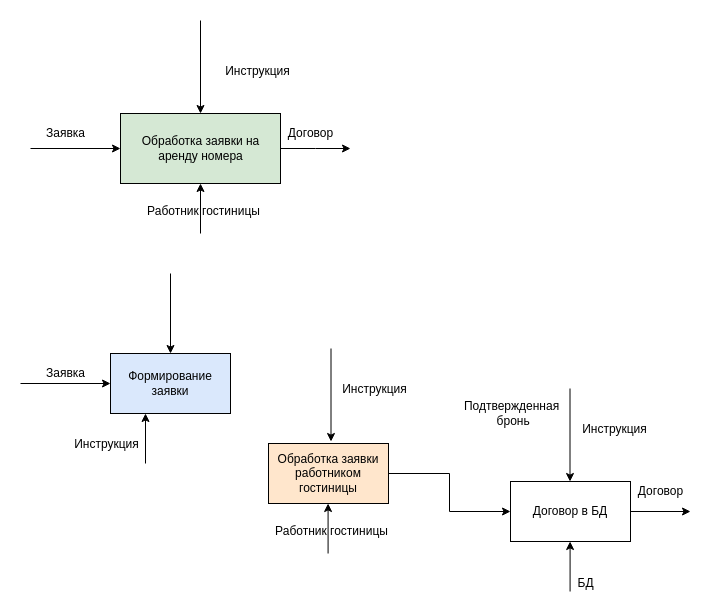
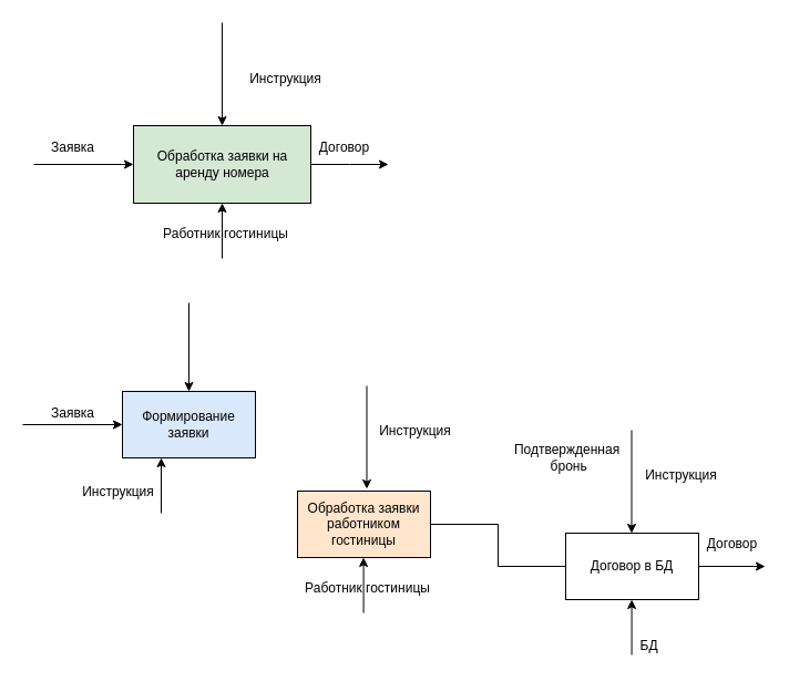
  <mxCell id="0" />
  <mxCell id="1" parent="0" />
  <mxCell id="2" style="edgeStyle=orthogonalEdgeStyle;rounded=0;orthogonalLoop=1;jettySize=auto;html=1;" edge="1" parent="1" source="3"><mxGeometry relative="1" as="geometry"><mxPoint x="350" y="148" as="targetPoint" /></mxGeometry></mxCell>
  <mxCell id="3" value="Обработка заявки на &lt;br&gt;аренду номера" style="html=1;strokeColor=#000000;fillColor=#d5e8d4;" vertex="1" parent="1"><mxGeometry x="120" y="113" width="160" height="70" as="geometry" /></mxCell>
  <mxCell id="4" value="" style="endArrow=classic;html=1;rounded=0;entryX=0;entryY=0.5;entryDx=0;entryDy=0;" edge="1" parent="1" target="3"><mxGeometry width="50" height="50" relative="1" as="geometry"><mxPoint x="30" y="148" as="sourcePoint" /><mxPoint x="40" y="133" as="targetPoint" /></mxGeometry></mxCell>
  <mxCell id="5" value="Заявка" style="text;html=1;align=center;verticalAlign=middle;resizable=0;points=[];autosize=1;strokeColor=none;fillColor=none;" vertex="1" parent="1"><mxGeometry x="40" y="123" width="50" height="20" as="geometry" /></mxCell>
  <mxCell id="6" value="Договор" style="text;html=1;align=center;verticalAlign=middle;resizable=0;points=[];autosize=1;strokeColor=none;fillColor=none;" vertex="1" parent="1"><mxGeometry x="280" y="123" width="60" height="20" as="geometry" /></mxCell>
  <mxCell id="7" value="" style="endArrow=classic;html=1;rounded=0;entryX=0.5;entryY=1;entryDx=0;entryDy=0;" edge="1" parent="1" target="3"><mxGeometry width="50" height="50" relative="1" as="geometry"><mxPoint x="200" y="233" as="sourcePoint" /><mxPoint x="230" y="213" as="targetPoint" /></mxGeometry></mxCell>
  <mxCell id="8" value="Работник гостиницы" style="text;html=1;align=center;verticalAlign=middle;resizable=0;points=[];autosize=1;strokeColor=none;fillColor=none;" vertex="1" parent="1"><mxGeometry x="138" y="201" width="130" height="20" as="geometry" /></mxCell>
  <mxCell id="9" value="Формирование&lt;br&gt;заявки" style="rounded=0;whiteSpace=wrap;html=1;strokeColor=#000000;fillColor=#dae8fc;" vertex="1" parent="1"><mxGeometry x="110" y="353" width="120" height="60" as="geometry" /></mxCell>
  <mxCell id="10" value="Заявка" style="text;html=1;align=center;verticalAlign=middle;resizable=0;points=[];autosize=1;strokeColor=none;fillColor=none;" vertex="1" parent="1"><mxGeometry x="40" y="363" width="50" height="20" as="geometry" /></mxCell>
  <mxCell id="11" value="" style="endArrow=classic;html=1;rounded=0;entryX=0;entryY=0.5;entryDx=0;entryDy=0;" edge="1" parent="1"><mxGeometry width="50" height="50" relative="1" as="geometry"><mxPoint x="20" y="383" as="sourcePoint" /><mxPoint x="110" y="383" as="targetPoint" /></mxGeometry></mxCell>
  <mxCell id="12" value="" style="endArrow=classic;html=1;rounded=0;entryX=0.5;entryY=0;entryDx=0;entryDy=0;" edge="1" parent="1" target="9"><mxGeometry width="50" height="50" relative="1" as="geometry"><mxPoint x="170" y="273" as="sourcePoint" /><mxPoint x="300" y="283" as="targetPoint" /></mxGeometry></mxCell>
- <mxCell id="13" style="edgeStyle=orthogonalEdgeStyle;rounded=0;orthogonalLoop=1;jettySize=auto;html=1;entryX=0;entryY=0.5;entryDx=0;entryDy=0;" edge="1" parent="1" source="14" target="17"><mxGeometry relative="1" as="geometry" /></mxCell>
+ <mxCell id="13" style="edgeStyle=orthogonalEdgeStyle;rounded=0;orthogonalLoop=1;jettySize=auto;html=1;entryX=0;entryY=0.5;entryDx=0;entryDy=0;endArrow=none;" edge="1" parent="1" source="14" target="17"><mxGeometry relative="1" as="geometry" /></mxCell>
  <mxCell id="14" value="Обработка заявки&lt;br&gt;работником гостиницы" style="rounded=0;whiteSpace=wrap;html=1;strokeColor=#000000;fillColor=#ffe6cc;" vertex="1" parent="1"><mxGeometry x="268" y="443" width="120" height="60" as="geometry" /></mxCell>
  <mxCell id="15" value="Работник гостиницы" style="text;html=1;align=center;verticalAlign=middle;resizable=0;points=[];autosize=1;strokeColor=none;fillColor=none;" vertex="1" parent="1"><mxGeometry x="266" y="521" width="130" height="20" as="geometry" /></mxCell>
  <mxCell id="16" value="" style="endArrow=classic;html=1;rounded=0;entryX=0.5;entryY=1;entryDx=0;entryDy=0;" edge="1" parent="1"><mxGeometry width="50" height="50" relative="1" as="geometry"><mxPoint x="327.58" y="553" as="sourcePoint" /><mxPoint x="327.58" y="503" as="targetPoint" /></mxGeometry></mxCell>
  <mxCell id="17" value="Договор в БД" style="rounded=0;whiteSpace=wrap;html=1;strokeColor=#000000;" vertex="1" parent="1"><mxGeometry x="510" y="481" width="120" height="60" as="geometry" /></mxCell>
  <mxCell id="18" value="Подтвержденная&lt;br&gt;&amp;nbsp;бронь" style="text;html=1;align=center;verticalAlign=middle;resizable=0;points=[];autosize=1;strokeColor=none;fillColor=none;" vertex="1" parent="1"><mxGeometry x="456" y="398" width="110" height="30" as="geometry" /></mxCell>
  <mxCell id="19" value="" style="endArrow=classic;html=1;rounded=0;entryX=0.5;entryY=1;entryDx=0;entryDy=0;" edge="1" parent="1"><mxGeometry width="50" height="50" relative="1" as="geometry"><mxPoint x="569.58" y="591" as="sourcePoint" /><mxPoint x="569.58" y="541" as="targetPoint" /></mxGeometry></mxCell>
  <mxCell id="20" value="БД" style="text;html=1;align=center;verticalAlign=middle;resizable=0;points=[];autosize=1;strokeColor=none;fillColor=none;" vertex="1" parent="1"><mxGeometry x="570" y="573" width="30" height="20" as="geometry" /></mxCell>
  <mxCell id="21" value="" style="endArrow=classic;html=1;rounded=0;exitX=1;exitY=0.5;exitDx=0;exitDy=0;" edge="1" parent="1" source="17"><mxGeometry width="50" height="50" relative="1" as="geometry"><mxPoint x="660" y="543" as="sourcePoint" /><mxPoint x="690" y="511" as="targetPoint" /></mxGeometry></mxCell>
  <mxCell id="22" value="Договор" style="text;html=1;align=center;verticalAlign=middle;resizable=0;points=[];autosize=1;strokeColor=none;fillColor=none;" vertex="1" parent="1"><mxGeometry x="630" y="481" width="60" height="20" as="geometry" /></mxCell>
  <mxCell id="23" value="" style="endArrow=classic;html=1;rounded=0;" edge="1" parent="1" target="3"><mxGeometry width="50" height="50" relative="1" as="geometry"><mxPoint x="200" y="20" as="sourcePoint" /><mxPoint x="228" y="20" as="targetPoint" /></mxGeometry></mxCell>
  <mxCell id="24" value="Инструкция" style="text;html=1;align=center;verticalAlign=middle;resizable=0;points=[];autosize=1;strokeColor=none;fillColor=none;" vertex="1" parent="1"><mxGeometry x="219" y="62" width="75" height="18" as="geometry" /></mxCell>
  <mxCell id="25" value="Инструкция" style="text;html=1;align=center;verticalAlign=middle;resizable=0;points=[];autosize=1;strokeColor=none;fillColor=none;" vertex="1" parent="1"><mxGeometry x="68" y="435" width="75" height="18" as="geometry" /></mxCell>
  <mxCell id="26" value="" style="endArrow=classic;html=1;rounded=0;entryX=0.5;entryY=1;entryDx=0;entryDy=0;" edge="1" parent="1"><mxGeometry width="50" height="50" relative="1" as="geometry"><mxPoint x="145" y="463" as="sourcePoint" /><mxPoint x="145" y="413" as="targetPoint" /></mxGeometry></mxCell>
  <mxCell id="27" value="Инструкция" style="text;html=1;align=center;verticalAlign=middle;resizable=0;points=[];autosize=1;strokeColor=none;fillColor=none;" vertex="1" parent="1"><mxGeometry x="336" y="380" width="75" height="18" as="geometry" /></mxCell>
  <mxCell id="28" value="" style="endArrow=classic;html=1;rounded=0;" edge="1" parent="1"><mxGeometry width="50" height="50" relative="1" as="geometry"><mxPoint x="330.5" y="348" as="sourcePoint" /><mxPoint x="330.5" y="441" as="targetPoint" /></mxGeometry></mxCell>
  <mxCell id="29" value="Инструкция" style="text;html=1;align=center;verticalAlign=middle;resizable=0;points=[];autosize=1;strokeColor=none;fillColor=none;" vertex="1" parent="1"><mxGeometry x="576" y="420" width="75" height="18" as="geometry" /></mxCell>
  <mxCell id="30" value="" style="endArrow=classic;html=1;rounded=0;" edge="1" parent="1"><mxGeometry width="50" height="50" relative="1" as="geometry"><mxPoint x="569.5" y="388" as="sourcePoint" /><mxPoint x="569.5" y="481" as="targetPoint" /></mxGeometry></mxCell>
